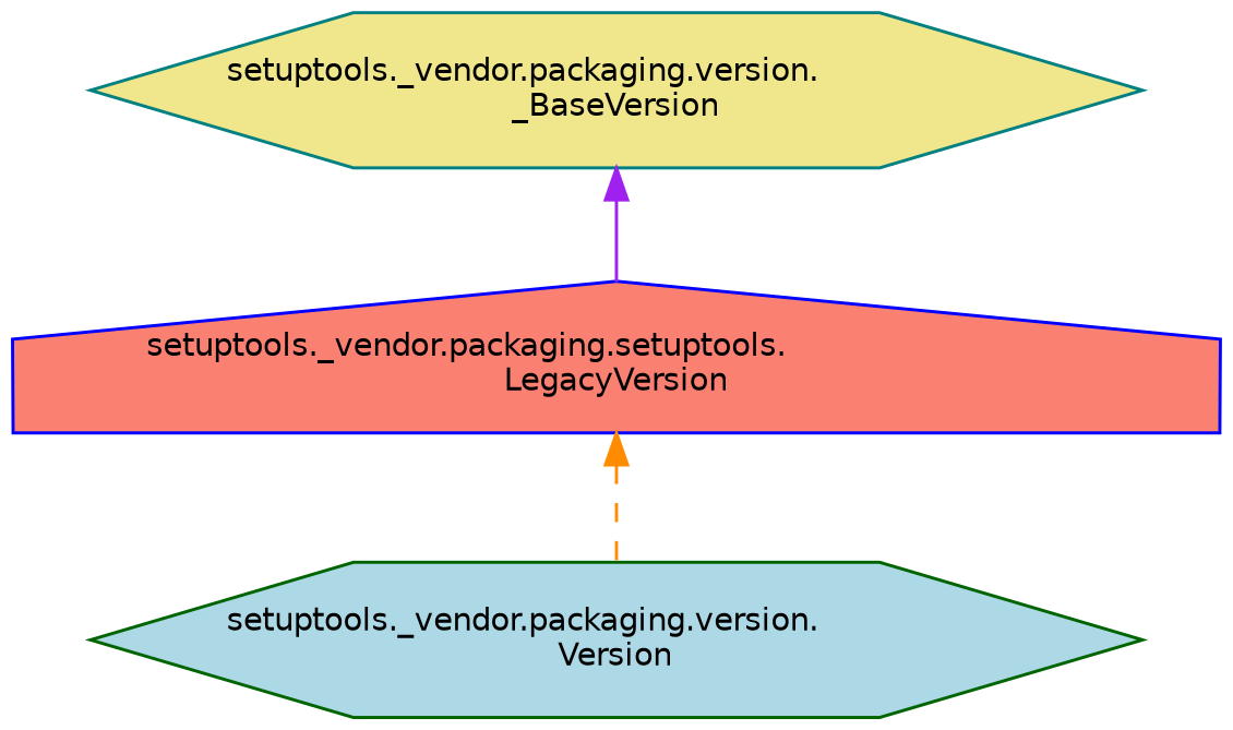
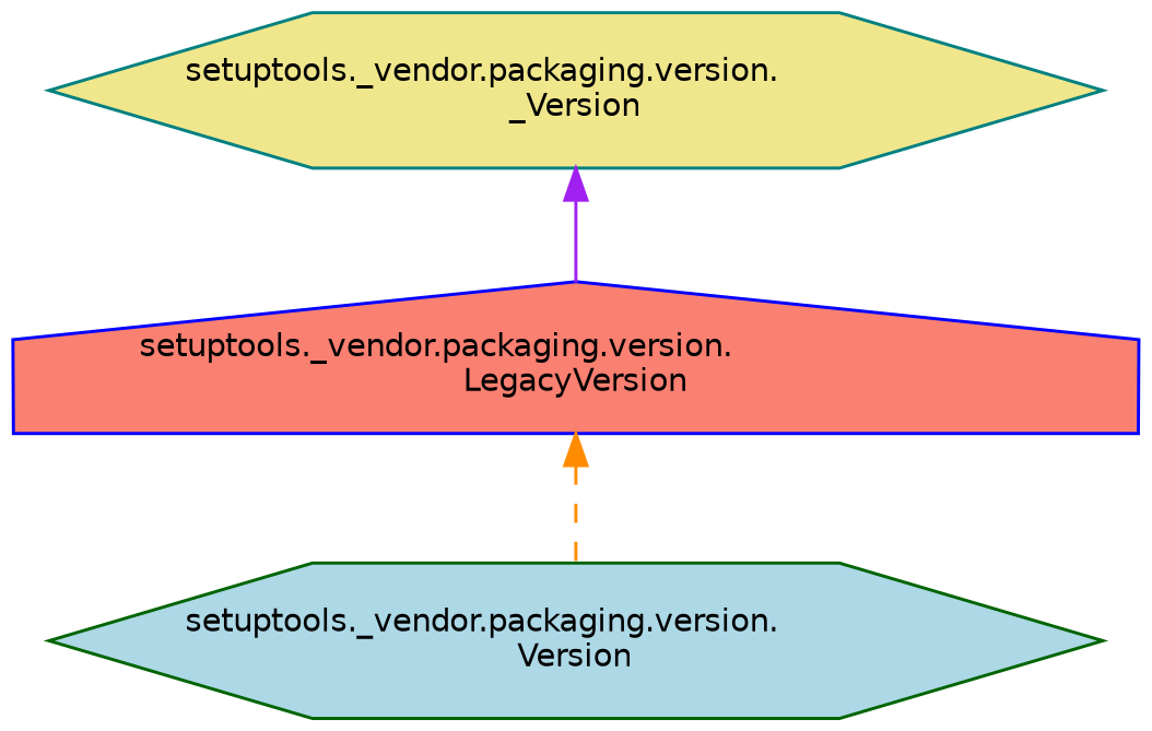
  digraph {
    rankdir=TB
    node [fontname=Helvetica fontsize=10 shape=hexagon style=filled]
    edge [dir=back fontname=Helvetica fontsize=10 labelfontname=Helvetica labelfontsize=10]
-   n1 [color=teal fillcolor=khaki fontcolor=black height=0.2 label="setuptools._vendor.packaging.version.\l_BaseVersion" width=0.4]
-   n2 [color=blue fillcolor=salmon height=0.2 label="setuptools._vendor.packaging.setuptools.\lLegacyVersion" shape=house width=0.4]
+   n1 [color=teal fillcolor=khaki fontcolor=black height=0.2 label="setuptools._vendor.packaging.version.\l_Version" width=0.4]
+   n2 [color=blue fillcolor=salmon height=0.2 label="setuptools._vendor.packaging.version.\lLegacyVersion" shape=house width=0.4]
    n3 [color=darkgreen fillcolor=lightblue height=0.2 label="setuptools._vendor.packaging.version.\lVersion" width=0.4]
    n1 -> n2 [color=purple style=solid]
    n2 -> n3 [color=darkorange style=dashed]
  }
